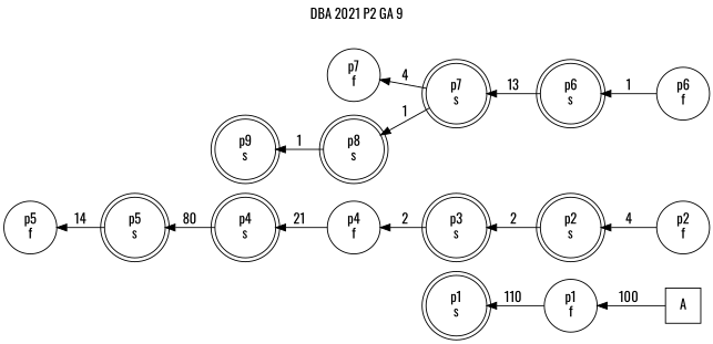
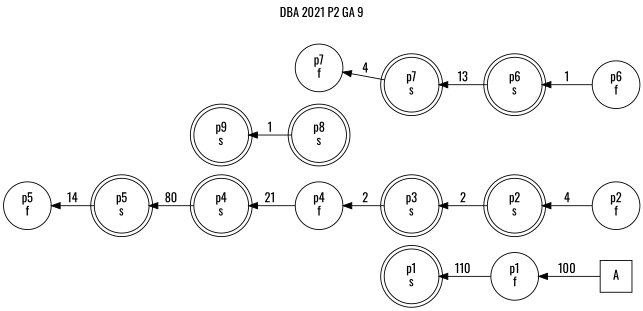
  digraph {
    fontname=Oswald
    label=" DBA 2021 P2 GA 9 "
    labelloc=tl
    rankdir=RL
    node [fontname=Oswald shape=doublecircle]
    edge [fontname=Oswald]
    n1 [label=A shape=square]
    n2 [label="p1\nf" shape=circle]
    n3 [label="p1\ns"]
    n4 [label="p2\nf" shape=circle]
    n5 [label="p2\ns"]
    n6 [label="p3\ns"]
    n7 [label="p4\nf" shape=circle]
    n8 [label="p4\ns"]
    n9 [label="p5\ns"]
    n10 [label="p5\nf" shape=circle]
    n11 [label="p6\nf" shape=circle]
    n12 [label="p6\ns"]
    n13 [label="p7\ns"]
    n14 [label="p7\nf" shape=circle]
    n15 [label="p8\ns"]
    n16 [label="p9\ns"]
    n1 -> n2 [label=100]
    n2 -> n3 [label=110]
    n4 -> n5 [label=4]
    n5 -> n6 [label=2]
    n6 -> n7 [label=2]
    n7 -> n8 [label=21]
    n8 -> n9 [label=80]
    n9 -> n10 [label=14]
    n11 -> n12 [label=1]
    n12 -> n13 [label=13]
    n13 -> n14 [label=4]
-   n13 -> n15 [label=1]
    n15 -> n16 [label=1]
  }
